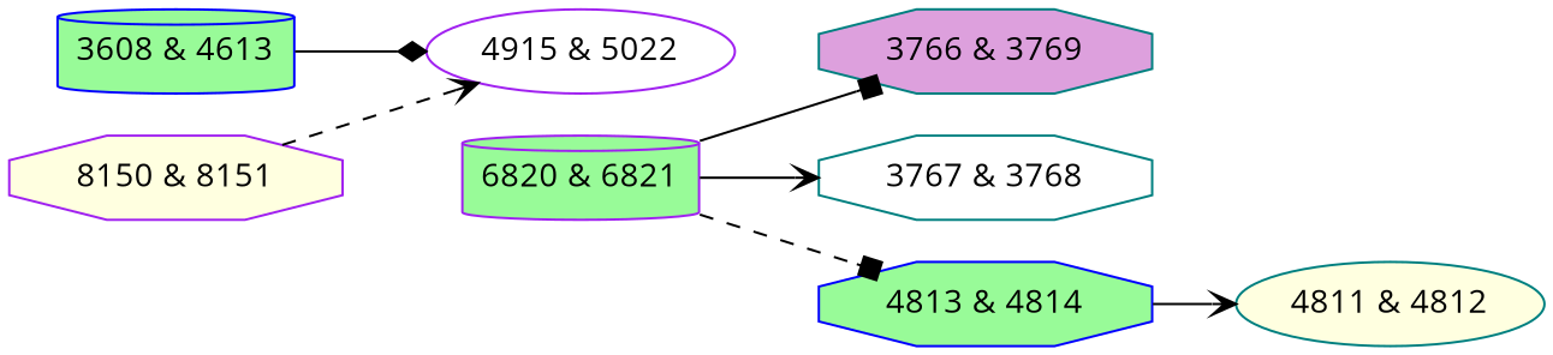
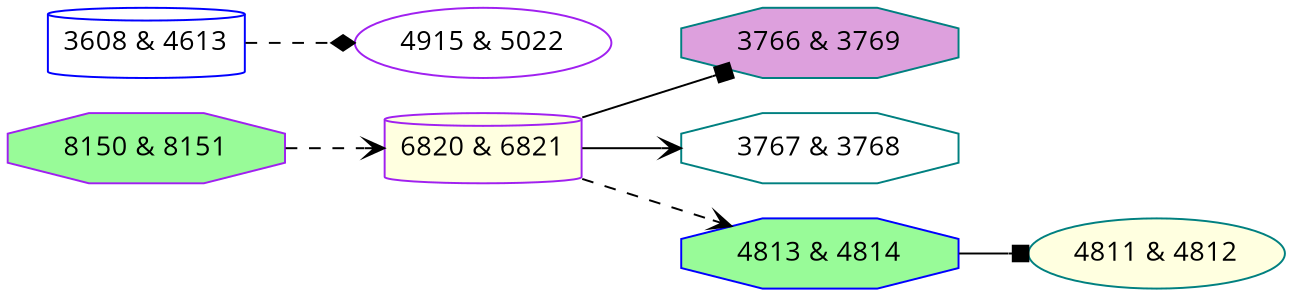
  digraph {
    fontname="Open Sans"
    rankdir=LR
    node [color=purple fillcolor=lightyellow fontname="Open Sans" shape=octagon style=filled]
    edge [arrowhead=vee fontname="Open Sans" style=solid]
-   n1 [color=blue fillcolor=palegreen label="3608 & 4613" shape=cylinder]
+   n1 [color=blue fillcolor=white label="3608 & 4613" shape=cylinder]
    n2 [fillcolor=white label="4915 & 5022" shape=ellipse]
    n3 [color=teal fillcolor=plum label="3766 & 3769"]
    n4 [color=teal fillcolor=white label="3767 & 3768"]
    n5 [color=teal label="4811 & 4812" shape=ellipse]
    n6 [color=blue fillcolor=palegreen label="4813 & 4814"]
-   n7 [fillcolor=palegreen label="6820 & 6821" shape=cylinder]
-   n8 [label="8150 & 8151"]
-   n1 -> n2 [arrowhead=diamond]
-   n6 -> n5
+   n7 [label="6820 & 6821" shape=cylinder]
+   n8 [fillcolor=palegreen label="8150 & 8151"]
+   n1 -> n2 [arrowhead=diamond style=dashed]
+   n6 -> n5 [arrowhead=box]
    n7 -> n3 [arrowhead=box]
    n7 -> n4
-   n7 -> n6 [arrowhead=box style=dashed]
-   n8 -> n2 [style=dashed]
+   n7 -> n6 [style=dashed]
+   n8 -> n7 [style=dashed]
  }
